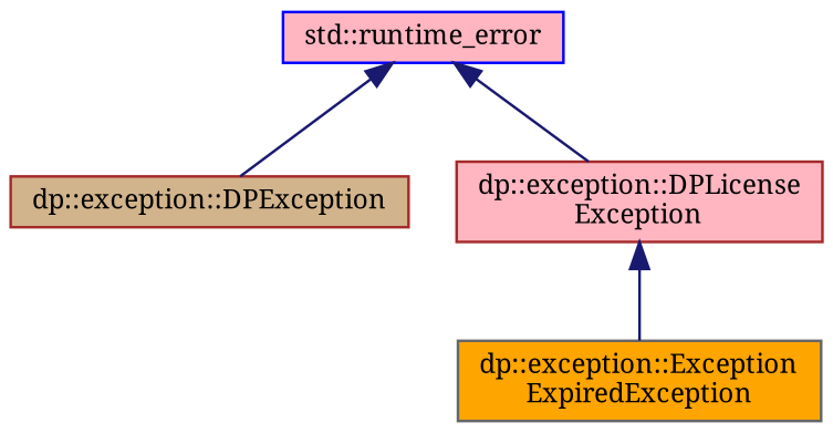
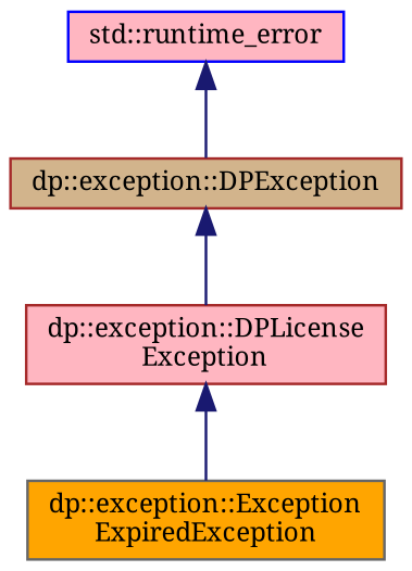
  digraph {
    fontname="Noto Serif"
    node [color=brown fillcolor=lightpink fontname="Noto Serif" fontsize=10 shape=record style=filled]
    edge [color=midnightblue dir=back fontname="Noto Serif" fontsize=10 labelfontname=Helvetica labelfontsize=10 style=solid]
    n1 [fillcolor=tan fontcolor=black height=0.2 label="dp::exception::DPException" width=0.4]
    n2 [height=0.2 label="dp::exception::DPLicense\lException" width=0.4]
    n3 [color=gray40 fillcolor=orange height=0.2 label="dp::exception::Exception\lExpiredException" width=0.4]
    n4 [color=blue height=0.2 label="std::runtime_error" width=0.4]
-   n4 -> n2
+   n1 -> n2
    n2 -> n3
    n4 -> n1
  }
